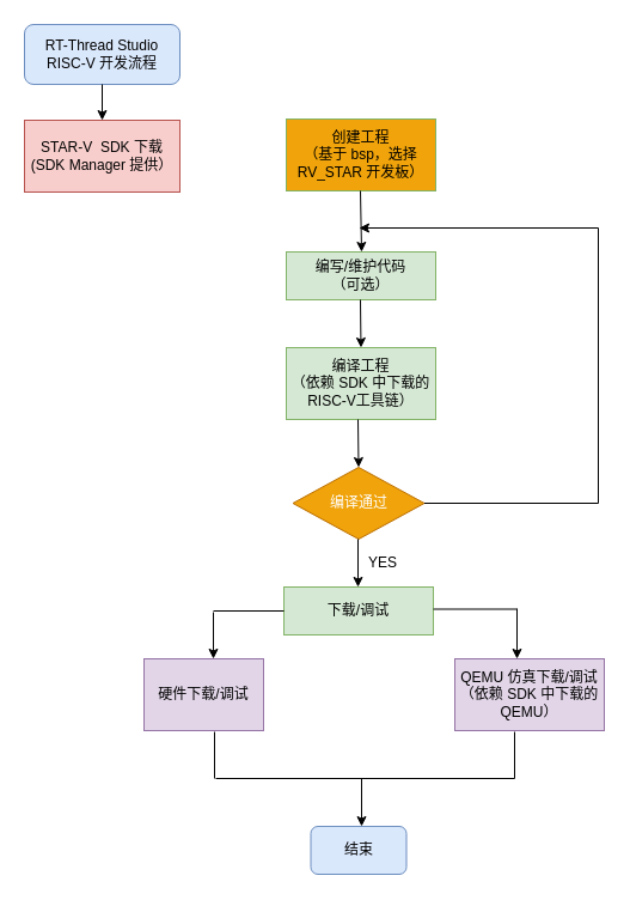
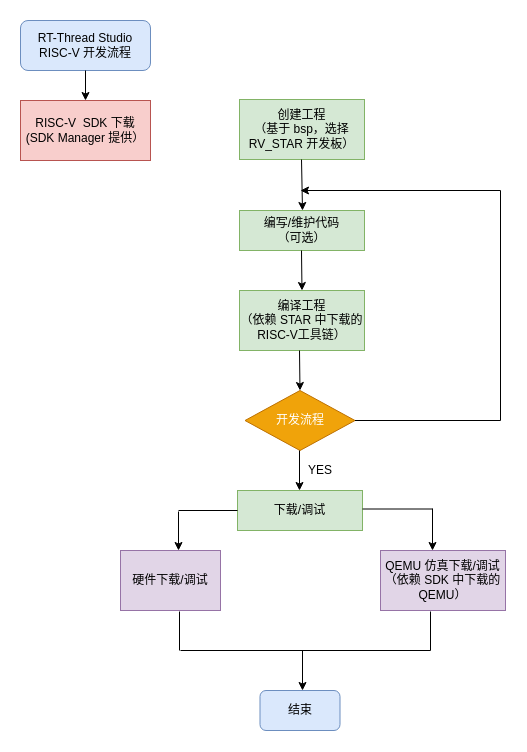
  <mxCell id="0" />
  <mxCell id="1" parent="0" />
  <mxCell id="2" value="RT-Thread Studio RISC-V 开发流程" style="rounded=1;whiteSpace=wrap;html=1;fontSize=12;glass=0;strokeWidth=1;shadow=0;fillColor=#dae8fc;strokeColor=#6c8ebf;" parent="1" vertex="1"><mxGeometry x="20" y="20" width="130" height="50" as="geometry" /></mxCell>
  <mxCell id="3" value="" style="endArrow=classic;html=1;entryX=0.5;entryY=0;entryDx=0;entryDy=0;" parent="1" edge="1"><mxGeometry width="50" height="50" relative="1" as="geometry"><mxPoint x="85" y="70" as="sourcePoint" /><mxPoint x="85" y="100" as="targetPoint" /></mxGeometry></mxCell>
- <mxCell id="4" value="&lt;span&gt;STAR-V&amp;nbsp; SDK 下载&lt;/span&gt;&lt;br&gt;&lt;span&gt;(SDK Manager 提供）&lt;/span&gt;" style="rounded=0;whiteSpace=wrap;html=1;fillColor=#f8cecc;strokeColor=#b85450;" parent="1" vertex="1"><mxGeometry x="20" y="100" width="130" height="60" as="geometry" /></mxCell>
- <mxCell id="5" value="创建工程&lt;br&gt;（基于 bsp，选择 RV_STAR 开发板）" style="rounded=0;whiteSpace=wrap;html=1;fillColor=#f0a30a;strokeColor=#82b366;" parent="1" vertex="1"><mxGeometry x="239" y="99" width="125" height="60" as="geometry" /></mxCell>
+ <mxCell id="4" value="&lt;span&gt;RISC-V&amp;nbsp; SDK 下载&lt;/span&gt;&lt;br&gt;&lt;span&gt;(SDK Manager 提供）&lt;/span&gt;" style="rounded=0;whiteSpace=wrap;html=1;fillColor=#f8cecc;strokeColor=#b85450;" parent="1" vertex="1"><mxGeometry x="20" y="100" width="130" height="60" as="geometry" /></mxCell>
+ <mxCell id="5" value="创建工程&lt;br&gt;（基于 bsp，选择 RV_STAR 开发板）" style="rounded=0;whiteSpace=wrap;html=1;fillColor=#d5e8d4;strokeColor=#82b366;" parent="1" vertex="1"><mxGeometry x="239" y="99" width="125" height="60" as="geometry" /></mxCell>
  <mxCell id="6" value="编写/维护代码&lt;br&gt;（可选）" style="rounded=0;whiteSpace=wrap;html=1;fillColor=#d5e8d4;strokeColor=#82b366;" parent="1" vertex="1"><mxGeometry x="239" y="210" width="125" height="40" as="geometry" /></mxCell>
  <mxCell id="7" value="下载/调试" style="rounded=0;whiteSpace=wrap;html=1;fillColor=#d5e8d4;strokeColor=#82b366;" parent="1" vertex="1"><mxGeometry x="237" y="490" width="125" height="40" as="geometry" /></mxCell>
  <mxCell id="8" value="" style="endArrow=classic;html=1;" parent="1" edge="1"><mxGeometry width="50" height="50" relative="1" as="geometry"><mxPoint x="301" y="159" as="sourcePoint" /><mxPoint x="302" y="210" as="targetPoint" /></mxGeometry></mxCell>
  <mxCell id="9" value="" style="endArrow=classic;html=1;entryX=0.5;entryY=0;entryDx=0;entryDy=0;" parent="1" target="16" edge="1"><mxGeometry width="50" height="50" relative="1" as="geometry"><mxPoint x="301" y="250" as="sourcePoint" /><mxPoint x="302" y="300" as="targetPoint" /></mxGeometry></mxCell>
  <mxCell id="10" value="硬件下载/调试" style="rounded=0;whiteSpace=wrap;html=1;fillColor=#e1d5e7;strokeColor=#9673a6;" parent="1" vertex="1"><mxGeometry x="120" y="550" width="100" height="60" as="geometry" /></mxCell>
  <mxCell id="11" value="QEMU 仿真下载/调试&lt;br&gt;（依赖 SDK 中下载的 QEMU）" style="rounded=0;whiteSpace=wrap;html=1;fillColor=#e1d5e7;strokeColor=#9673a6;" parent="1" vertex="1"><mxGeometry x="380" y="550" width="125" height="60" as="geometry" /></mxCell>
  <mxCell id="12" value="" style="endArrow=classic;html=1;" parent="1" edge="1"><mxGeometry width="50" height="50" relative="1" as="geometry"><mxPoint x="178" y="511" as="sourcePoint" /><mxPoint x="178" y="550" as="targetPoint" /></mxGeometry></mxCell>
  <mxCell id="13" value="" style="endArrow=none;html=1;entryX=0;entryY=0.5;entryDx=0;entryDy=0;" parent="1" target="7" edge="1"><mxGeometry width="50" height="50" relative="1" as="geometry"><mxPoint x="178" y="510" as="sourcePoint" /><mxPoint x="228" y="540" as="targetPoint" /></mxGeometry></mxCell>
  <mxCell id="14" value="" style="endArrow=none;html=1;" parent="1" edge="1"><mxGeometry width="50" height="50" relative="1" as="geometry"><mxPoint x="362" y="508.5" as="sourcePoint" /><mxPoint x="432" y="508.5" as="targetPoint" /></mxGeometry></mxCell>
  <mxCell id="15" value="" style="endArrow=classic;html=1;" parent="1" edge="1"><mxGeometry width="50" height="50" relative="1" as="geometry"><mxPoint x="432" y="508" as="sourcePoint" /><mxPoint x="432" y="550" as="targetPoint" /></mxGeometry></mxCell>
- <mxCell id="16" value="编译工程&lt;br&gt;（依赖 SDK 中下载的 RISC-V工具链）" style="rounded=0;whiteSpace=wrap;html=1;fillColor=#d5e8d4;strokeColor=#82b366;" parent="1" vertex="1"><mxGeometry x="239" y="290" width="125" height="60" as="geometry" /></mxCell>
- <mxCell id="17" value="编译通过" style="rhombus;whiteSpace=wrap;html=1;fillColor=#f0a30a;strokeColor=#BD7000;fontColor=#ffffff;" parent="1" vertex="1"><mxGeometry x="244.5" y="390" width="110" height="60" as="geometry" /></mxCell>
+ <mxCell id="16" value="编译工程&lt;br&gt;（依赖 STAR 中下载的 RISC-V工具链）" style="rounded=0;whiteSpace=wrap;html=1;fillColor=#d5e8d4;strokeColor=#82b366;" parent="1" vertex="1"><mxGeometry x="239" y="290" width="125" height="60" as="geometry" /></mxCell>
+ <mxCell id="17" value="开发流程" style="rhombus;whiteSpace=wrap;html=1;fillColor=#f0a30a;strokeColor=#BD7000;fontColor=#ffffff;" parent="1" vertex="1"><mxGeometry x="244.5" y="390" width="110" height="60" as="geometry" /></mxCell>
  <mxCell id="18" value="" style="endArrow=classic;html=1;" parent="1" edge="1"><mxGeometry width="50" height="50" relative="1" as="geometry"><mxPoint x="500" y="190" as="sourcePoint" /><mxPoint x="300" y="190" as="targetPoint" /></mxGeometry></mxCell>
  <mxCell id="19" value="" style="endArrow=none;html=1;" parent="1" edge="1"><mxGeometry width="50" height="50" relative="1" as="geometry"><mxPoint x="500" y="420" as="sourcePoint" /><mxPoint x="500" y="190" as="targetPoint" /></mxGeometry></mxCell>
  <mxCell id="20" value="" style="endArrow=none;html=1;exitX=1;exitY=0.5;exitDx=0;exitDy=0;" parent="1" source="17" edge="1"><mxGeometry width="50" height="50" relative="1" as="geometry"><mxPoint x="356.5" y="419.5" as="sourcePoint" /><mxPoint x="500" y="420" as="targetPoint" /></mxGeometry></mxCell>
  <mxCell id="21" value="" style="endArrow=classic;html=1;entryX=0.5;entryY=0;entryDx=0;entryDy=0;" parent="1" edge="1"><mxGeometry width="50" height="50" relative="1" as="geometry"><mxPoint x="299" y="350" as="sourcePoint" /><mxPoint x="299.5" y="390" as="targetPoint" /></mxGeometry></mxCell>
  <mxCell id="22" value="" style="endArrow=classic;html=1;" parent="1" edge="1"><mxGeometry width="50" height="50" relative="1" as="geometry"><mxPoint x="299" y="450" as="sourcePoint" /><mxPoint x="299" y="490" as="targetPoint" /></mxGeometry></mxCell>
  <mxCell id="23" value="YES" style="text;html=1;strokeColor=none;fillColor=none;align=center;verticalAlign=middle;whiteSpace=wrap;rounded=0;" parent="1" vertex="1"><mxGeometry x="300" y="460" width="40" height="20" as="geometry" /></mxCell>
  <mxCell id="24" value="结束" style="rounded=1;whiteSpace=wrap;html=1;fillColor=#dae8fc;strokeColor=#6c8ebf;" parent="1" vertex="1"><mxGeometry x="259.5" y="690" width="80" height="40" as="geometry" /></mxCell>
  <mxCell id="25" value="" style="endArrow=classic;html=1;" parent="1" edge="1"><mxGeometry width="50" height="50" relative="1" as="geometry"><mxPoint x="302" y="650" as="sourcePoint" /><mxPoint x="302" y="690" as="targetPoint" /></mxGeometry></mxCell>
  <mxCell id="26" value="" style="endArrow=none;html=1;" parent="1" edge="1"><mxGeometry width="50" height="50" relative="1" as="geometry"><mxPoint x="430" y="650" as="sourcePoint" /><mxPoint x="430" y="611" as="targetPoint" /></mxGeometry></mxCell>
  <mxCell id="27" value="" style="endArrow=none;html=1;" parent="1" edge="1"><mxGeometry width="50" height="50" relative="1" as="geometry"><mxPoint x="179" y="650" as="sourcePoint" /><mxPoint x="179" y="611" as="targetPoint" /></mxGeometry></mxCell>
  <mxCell id="28" value="" style="endArrow=none;html=1;" parent="1" edge="1"><mxGeometry width="50" height="50" relative="1" as="geometry"><mxPoint x="180" y="650" as="sourcePoint" /><mxPoint x="430" y="650" as="targetPoint" /></mxGeometry></mxCell>
